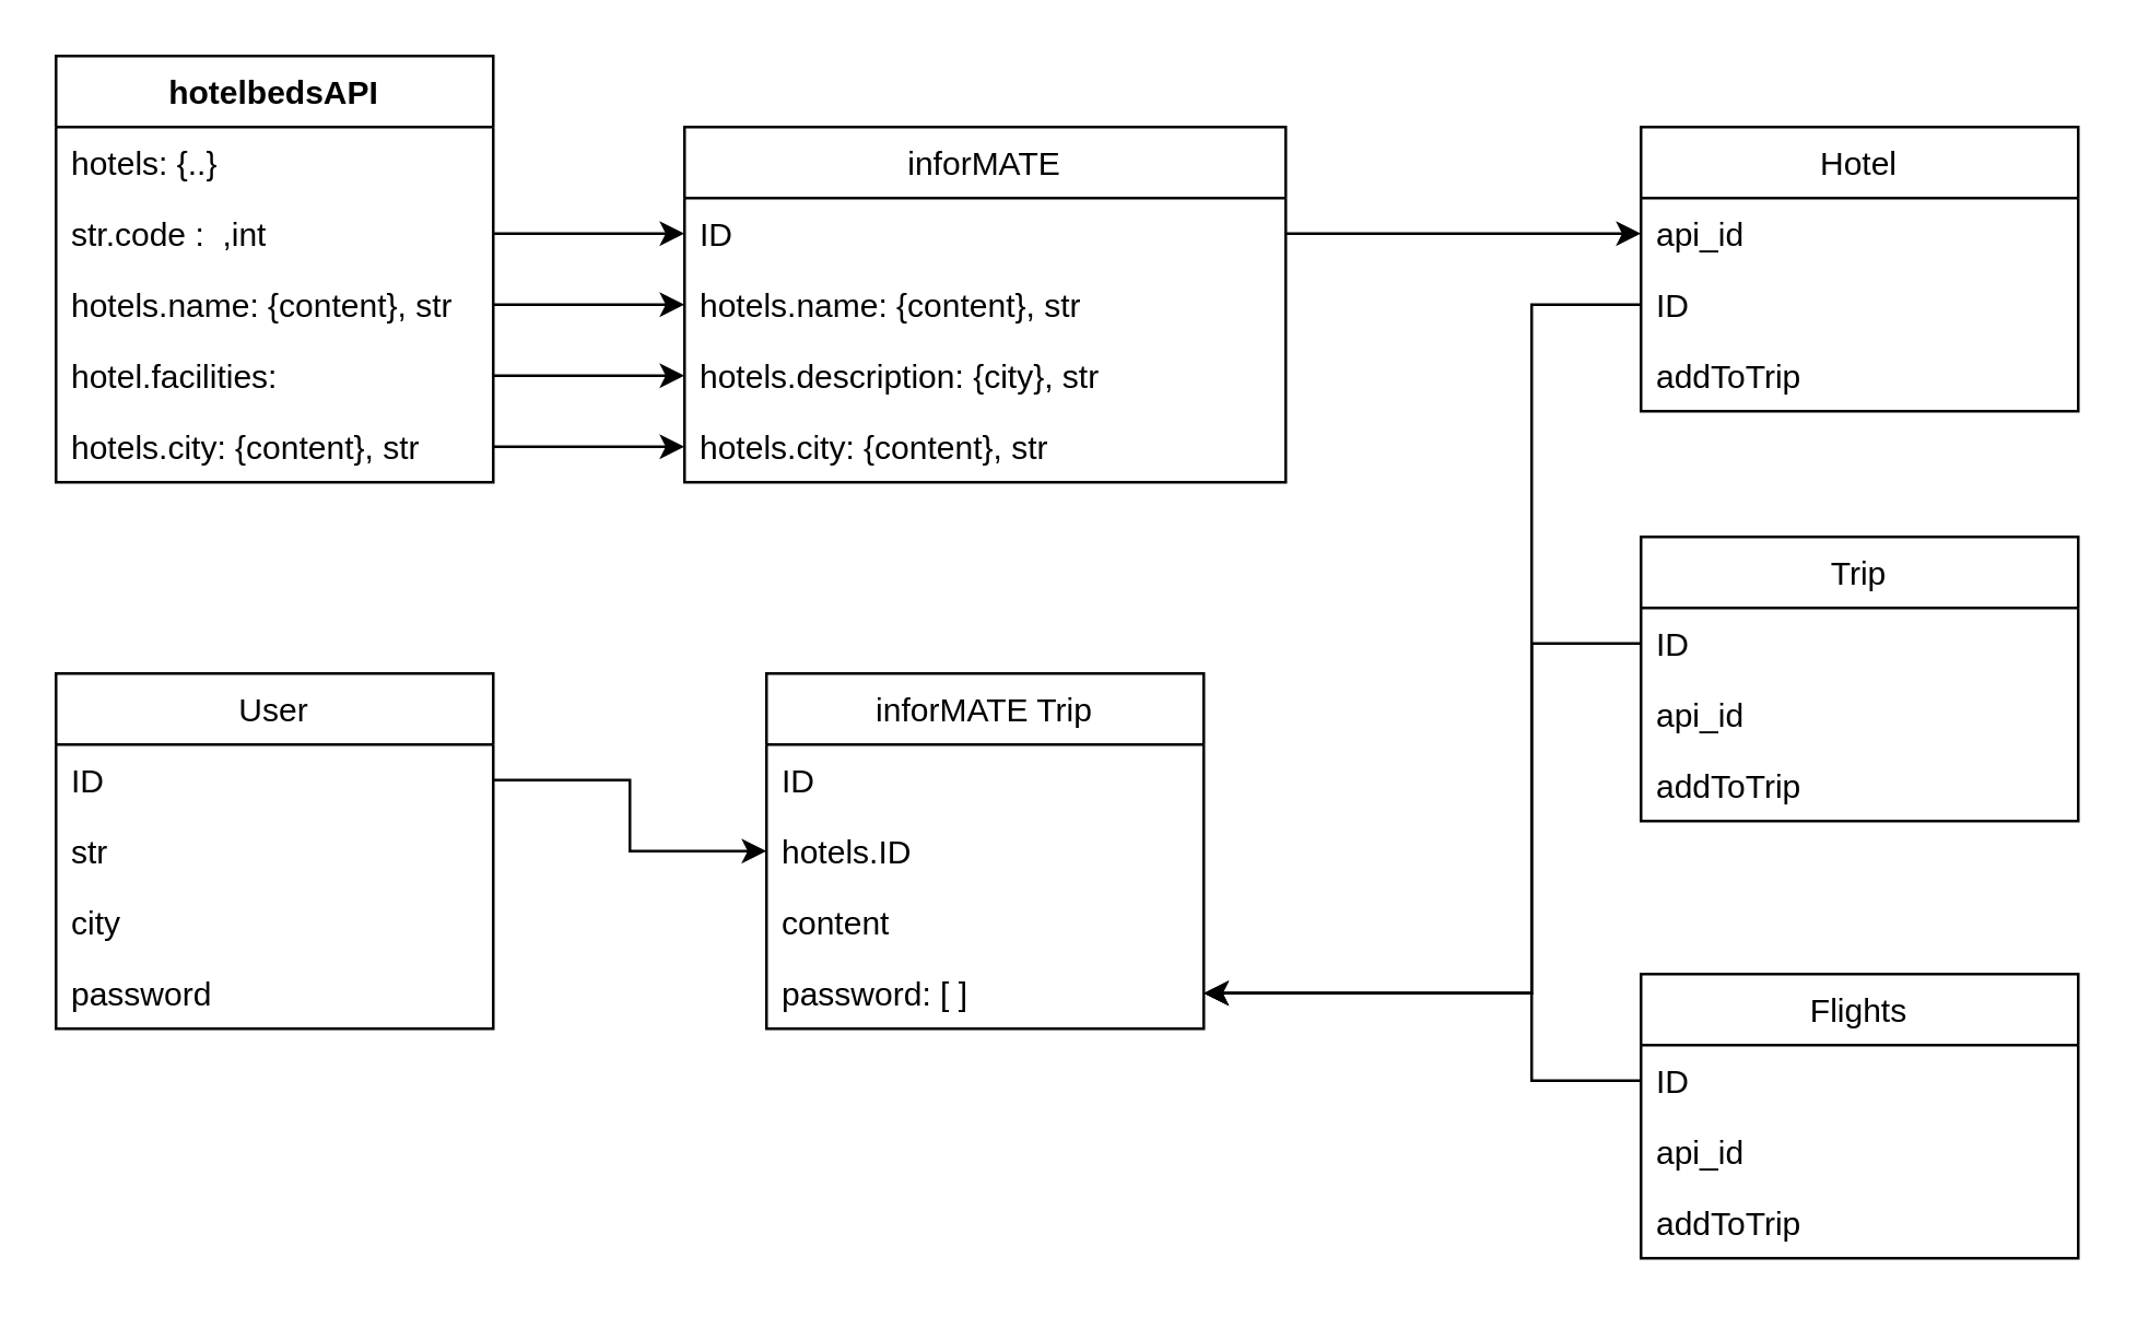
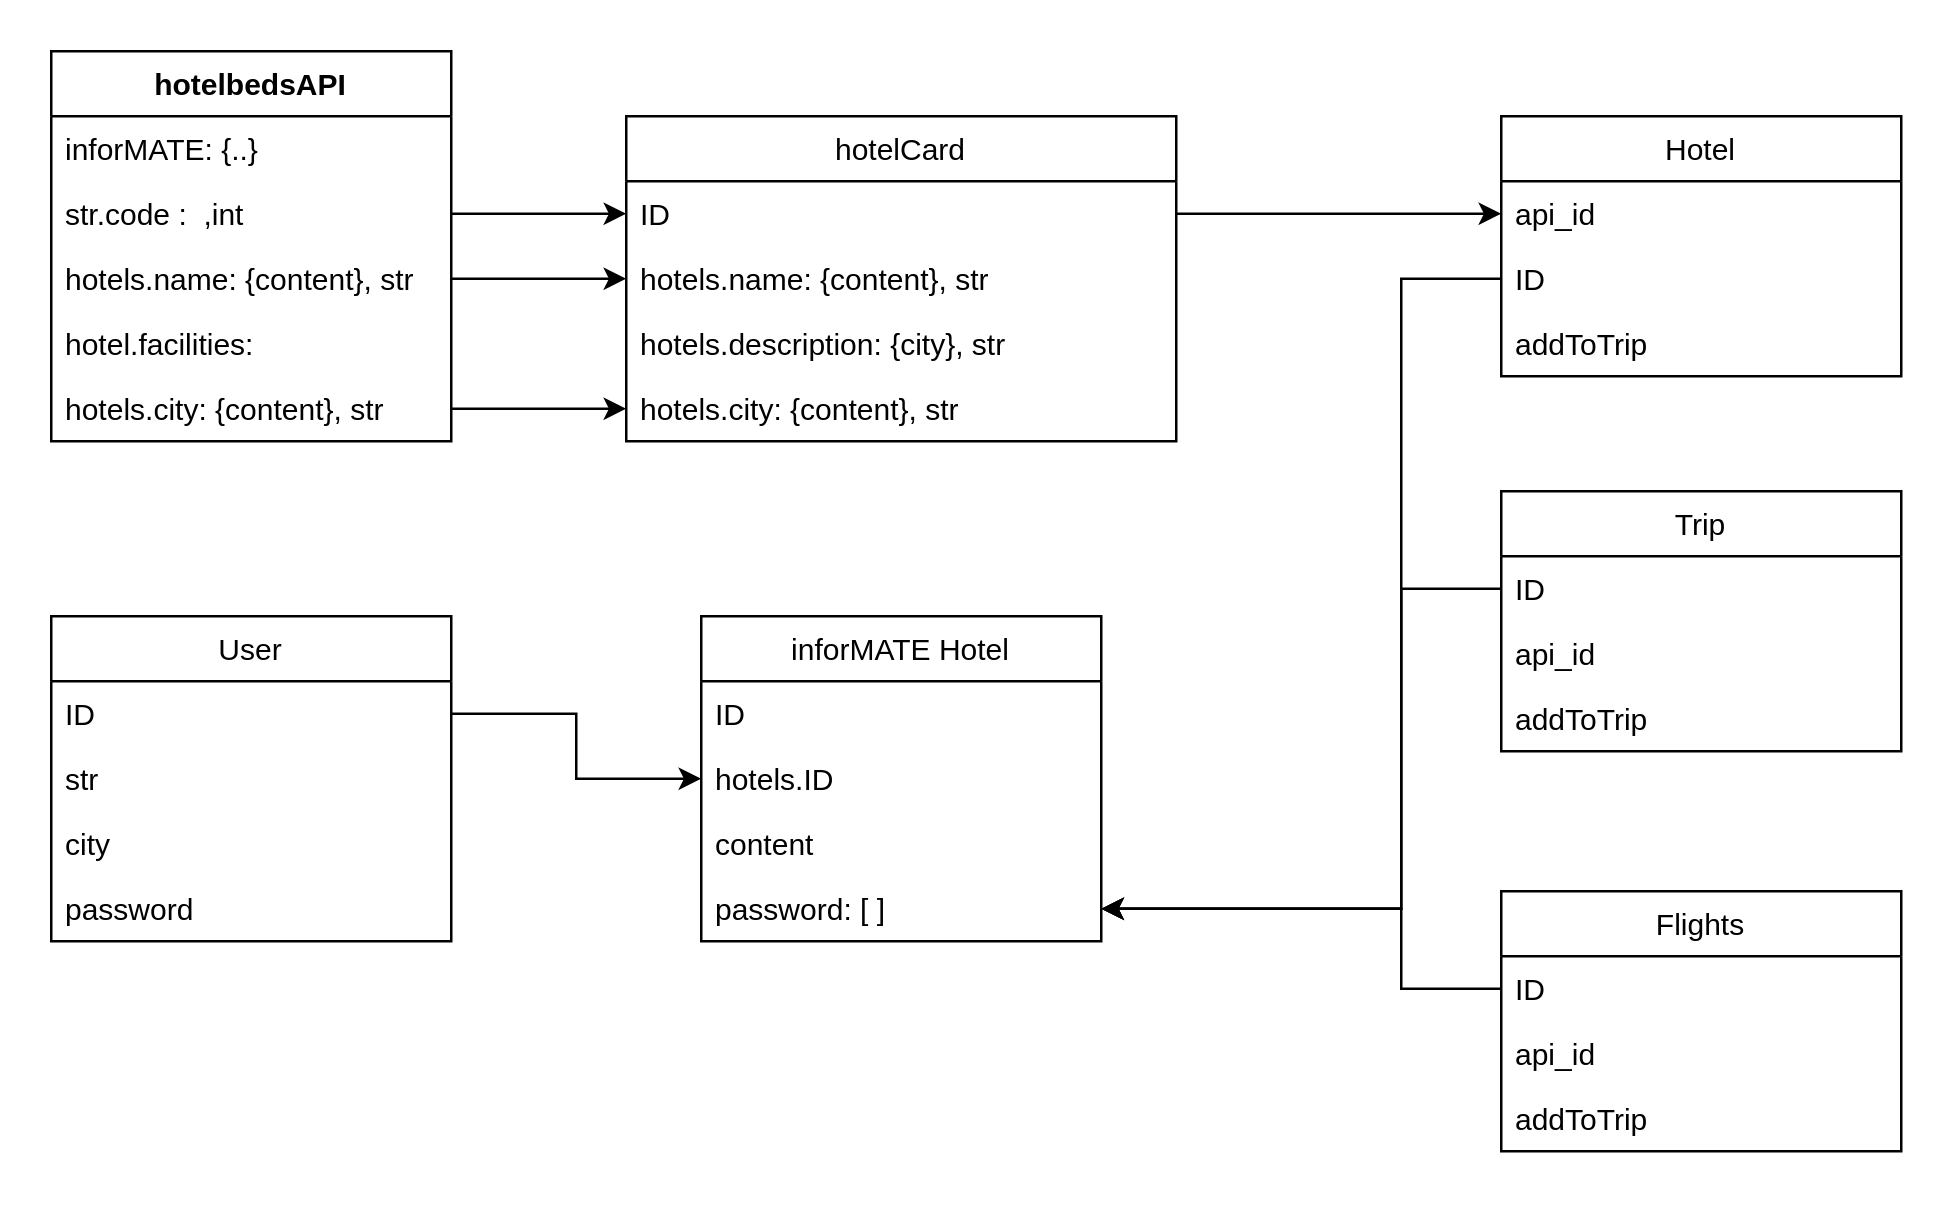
  <mxCell id="0" />
  <mxCell id="1" parent="0" />
  <mxCell id="2" style="edgeStyle=orthogonalEdgeStyle;rounded=0;orthogonalLoop=1;jettySize=auto;html=1;exitX=1;exitY=0.5;exitDx=0;exitDy=0;entryX=0;entryY=0.5;entryDx=0;entryDy=0;" edge="1" parent="1" source="5" target="10"><mxGeometry relative="1" as="geometry" /></mxCell>
  <mxCell id="3" value="hotelbedsAPI" style="swimlane;fontStyle=1;align=center;verticalAlign=top;childLayout=stackLayout;horizontal=1;startSize=26;horizontalStack=0;resizeParent=1;resizeParentMax=0;resizeLast=0;collapsible=1;marginBottom=0;swimlaneLine=1;rounded=0;shadow=0;sketch=0;" parent="1" vertex="1"><mxGeometry x="20" y="20" width="160" height="156" as="geometry" /></mxCell>
- <mxCell id="4" value="hotels: {..}" style="text;strokeColor=none;fillColor=none;align=left;verticalAlign=top;spacingLeft=4;spacingRight=4;overflow=hidden;rotatable=0;points=[[0,0.5],[1,0.5]];portConstraint=eastwest;" parent="3" vertex="1"><mxGeometry y="26" width="160" height="26" as="geometry" /></mxCell>
+ <mxCell id="4" value="inforMATE: {..}" style="text;strokeColor=none;fillColor=none;align=left;verticalAlign=top;spacingLeft=4;spacingRight=4;overflow=hidden;rotatable=0;points=[[0,0.5],[1,0.5]];portConstraint=eastwest;" parent="3" vertex="1"><mxGeometry y="26" width="160" height="26" as="geometry" /></mxCell>
  <mxCell id="5" value="str.code :  ,int" style="text;strokeColor=none;fillColor=none;align=left;verticalAlign=top;spacingLeft=4;spacingRight=4;overflow=hidden;rotatable=0;points=[[0,0.5],[1,0.5]];portConstraint=eastwest;glass=0;" parent="3" vertex="1"><mxGeometry y="52" width="160" height="26" as="geometry" /></mxCell>
  <mxCell id="6" value="hotels.name: {content}, str" style="text;strokeColor=none;fillColor=none;align=left;verticalAlign=top;spacingLeft=4;spacingRight=4;overflow=hidden;rotatable=0;points=[[0,0.5],[1,0.5]];portConstraint=eastwest;" parent="3" vertex="1"><mxGeometry y="78" width="160" height="26" as="geometry" /></mxCell>
  <mxCell id="7" value="hotel.facilities:" style="text;strokeColor=none;fillColor=none;align=left;verticalAlign=top;spacingLeft=4;spacingRight=4;overflow=hidden;rotatable=0;points=[[0,0.5],[1,0.5]];portConstraint=eastwest;" vertex="1" parent="3"><mxGeometry y="104" width="160" height="26" as="geometry" /></mxCell>
  <mxCell id="8" value="hotels.city: {content}, str" style="text;strokeColor=none;fillColor=none;align=left;verticalAlign=top;spacingLeft=4;spacingRight=4;overflow=hidden;rotatable=0;points=[[0,0.5],[1,0.5]];portConstraint=eastwest;" parent="3" vertex="1"><mxGeometry y="130" width="160" height="26" as="geometry" /></mxCell>
- <mxCell id="9" value="inforMATE" style="swimlane;fontStyle=0;childLayout=stackLayout;horizontal=1;startSize=26;fillColor=none;horizontalStack=0;resizeParent=1;resizeParentMax=0;resizeLast=0;collapsible=1;marginBottom=0;rounded=0;shadow=0;sketch=0;" parent="1" vertex="1"><mxGeometry x="250" y="46" width="220" height="130" as="geometry" /></mxCell>
+ <mxCell id="9" value="hotelCard" style="swimlane;fontStyle=0;childLayout=stackLayout;horizontal=1;startSize=26;fillColor=none;horizontalStack=0;resizeParent=1;resizeParentMax=0;resizeLast=0;collapsible=1;marginBottom=0;rounded=0;shadow=0;sketch=0;" parent="1" vertex="1"><mxGeometry x="250" y="46" width="220" height="130" as="geometry" /></mxCell>
  <mxCell id="10" value="ID" style="text;strokeColor=none;fillColor=none;align=left;verticalAlign=top;spacingLeft=4;spacingRight=4;overflow=hidden;rotatable=0;points=[[0,0.5],[1,0.5]];portConstraint=eastwest;" parent="9" vertex="1"><mxGeometry y="26" width="220" height="26" as="geometry" /></mxCell>
  <mxCell id="11" value="hotels.name: {content}, str" style="text;strokeColor=none;fillColor=none;align=left;verticalAlign=top;spacingLeft=4;spacingRight=4;overflow=hidden;rotatable=0;points=[[0,0.5],[1,0.5]];portConstraint=eastwest;" vertex="1" parent="9"><mxGeometry y="52" width="220" height="26" as="geometry" /></mxCell>
  <mxCell id="12" value="hotels.description: {city}, str" style="text;strokeColor=none;fillColor=none;align=left;verticalAlign=top;spacingLeft=4;spacingRight=4;overflow=hidden;rotatable=0;points=[[0,0.5],[1,0.5]];portConstraint=eastwest;" parent="9" vertex="1"><mxGeometry y="78" width="220" height="26" as="geometry" /></mxCell>
  <mxCell id="13" value="hotels.city: {content}, str" style="text;strokeColor=none;fillColor=none;align=left;verticalAlign=top;spacingLeft=4;spacingRight=4;overflow=hidden;rotatable=0;points=[[0,0.5],[1,0.5]];portConstraint=eastwest;" vertex="1" parent="9"><mxGeometry y="104" width="220" height="26" as="geometry" /></mxCell>
- <mxCell id="14" value="inforMATE Trip" style="swimlane;fontStyle=0;childLayout=stackLayout;horizontal=1;startSize=26;fillColor=none;horizontalStack=0;resizeParent=1;resizeParentMax=0;resizeLast=0;collapsible=1;marginBottom=0;rounded=0;shadow=0;sketch=0;" vertex="1" parent="1"><mxGeometry x="280" y="246" width="160" height="130" as="geometry" /></mxCell>
+ <mxCell id="14" value="inforMATE Hotel" style="swimlane;fontStyle=0;childLayout=stackLayout;horizontal=1;startSize=26;fillColor=none;horizontalStack=0;resizeParent=1;resizeParentMax=0;resizeLast=0;collapsible=1;marginBottom=0;rounded=0;shadow=0;sketch=0;" vertex="1" parent="1"><mxGeometry x="280" y="246" width="160" height="130" as="geometry" /></mxCell>
  <mxCell id="15" value="ID" style="text;strokeColor=none;fillColor=none;align=left;verticalAlign=top;spacingLeft=4;spacingRight=4;overflow=hidden;rotatable=0;points=[[0,0.5],[1,0.5]];portConstraint=eastwest;" vertex="1" parent="14"><mxGeometry y="26" width="160" height="26" as="geometry" /></mxCell>
  <mxCell id="16" value="hotels.ID" style="text;strokeColor=none;fillColor=none;align=left;verticalAlign=top;spacingLeft=4;spacingRight=4;overflow=hidden;rotatable=0;points=[[0,0.5],[1,0.5]];portConstraint=eastwest;" vertex="1" parent="14"><mxGeometry y="52" width="160" height="26" as="geometry" /></mxCell>
  <mxCell id="17" value="content" style="text;strokeColor=none;fillColor=none;align=left;verticalAlign=top;spacingLeft=4;spacingRight=4;overflow=hidden;rotatable=0;points=[[0,0.5],[1,0.5]];portConstraint=eastwest;" vertex="1" parent="14"><mxGeometry y="78" width="160" height="26" as="geometry" /></mxCell>
  <mxCell id="18" value="password: [ ]" style="text;strokeColor=none;fillColor=none;align=left;verticalAlign=top;spacingLeft=4;spacingRight=4;overflow=hidden;rotatable=0;points=[[0,0.5],[1,0.5]];portConstraint=eastwest;" vertex="1" parent="14"><mxGeometry y="104" width="160" height="26" as="geometry" /></mxCell>
  <mxCell id="19" value="Hotel" style="swimlane;fontStyle=0;childLayout=stackLayout;horizontal=1;startSize=26;fillColor=none;horizontalStack=0;resizeParent=1;resizeParentMax=0;resizeLast=0;collapsible=1;marginBottom=0;rounded=0;shadow=0;sketch=0;" vertex="1" parent="1"><mxGeometry x="600" y="46" width="160" height="104" as="geometry" /></mxCell>
  <mxCell id="20" value="api_id" style="text;strokeColor=none;fillColor=none;align=left;verticalAlign=top;spacingLeft=4;spacingRight=4;overflow=hidden;rotatable=0;points=[[0,0.5],[1,0.5]];portConstraint=eastwest;" vertex="1" parent="19"><mxGeometry y="26" width="160" height="26" as="geometry" /></mxCell>
  <mxCell id="21" value="ID" style="text;strokeColor=none;fillColor=none;align=left;verticalAlign=top;spacingLeft=4;spacingRight=4;overflow=hidden;rotatable=0;points=[[0,0.5],[1,0.5]];portConstraint=eastwest;" vertex="1" parent="19"><mxGeometry y="52" width="160" height="26" as="geometry" /></mxCell>
  <mxCell id="22" value="addToTrip" style="text;strokeColor=none;fillColor=none;align=left;verticalAlign=top;spacingLeft=4;spacingRight=4;overflow=hidden;rotatable=0;points=[[0,0.5],[1,0.5]];portConstraint=eastwest;" vertex="1" parent="19"><mxGeometry y="78" width="160" height="26" as="geometry" /></mxCell>
  <mxCell id="23" value="Trip" style="swimlane;fontStyle=0;childLayout=stackLayout;horizontal=1;startSize=26;fillColor=none;horizontalStack=0;resizeParent=1;resizeParentMax=0;resizeLast=0;collapsible=1;marginBottom=0;rounded=0;shadow=0;sketch=0;" vertex="1" parent="1"><mxGeometry x="600" y="196" width="160" height="104" as="geometry" /></mxCell>
  <mxCell id="24" value="ID" style="text;strokeColor=none;fillColor=none;align=left;verticalAlign=top;spacingLeft=4;spacingRight=4;overflow=hidden;rotatable=0;points=[[0,0.5],[1,0.5]];portConstraint=eastwest;" vertex="1" parent="23"><mxGeometry y="26" width="160" height="26" as="geometry" /></mxCell>
  <mxCell id="25" value="api_id" style="text;strokeColor=none;fillColor=none;align=left;verticalAlign=top;spacingLeft=4;spacingRight=4;overflow=hidden;rotatable=0;points=[[0,0.5],[1,0.5]];portConstraint=eastwest;" vertex="1" parent="23"><mxGeometry y="52" width="160" height="26" as="geometry" /></mxCell>
  <mxCell id="26" value="addToTrip" style="text;strokeColor=none;fillColor=none;align=left;verticalAlign=top;spacingLeft=4;spacingRight=4;overflow=hidden;rotatable=0;points=[[0,0.5],[1,0.5]];portConstraint=eastwest;" vertex="1" parent="23"><mxGeometry y="78" width="160" height="26" as="geometry" /></mxCell>
  <mxCell id="27" value="Flights" style="swimlane;fontStyle=0;childLayout=stackLayout;horizontal=1;startSize=26;fillColor=none;horizontalStack=0;resizeParent=1;resizeParentMax=0;resizeLast=0;collapsible=1;marginBottom=0;rounded=0;shadow=0;sketch=0;" vertex="1" parent="1"><mxGeometry x="600" y="356" width="160" height="104" as="geometry" /></mxCell>
  <mxCell id="28" value="ID" style="text;strokeColor=none;fillColor=none;align=left;verticalAlign=top;spacingLeft=4;spacingRight=4;overflow=hidden;rotatable=0;points=[[0,0.5],[1,0.5]];portConstraint=eastwest;" vertex="1" parent="27"><mxGeometry y="26" width="160" height="26" as="geometry" /></mxCell>
  <mxCell id="29" value="api_id" style="text;strokeColor=none;fillColor=none;align=left;verticalAlign=top;spacingLeft=4;spacingRight=4;overflow=hidden;rotatable=0;points=[[0,0.5],[1,0.5]];portConstraint=eastwest;" vertex="1" parent="27"><mxGeometry y="52" width="160" height="26" as="geometry" /></mxCell>
  <mxCell id="30" value="addToTrip" style="text;strokeColor=none;fillColor=none;align=left;verticalAlign=top;spacingLeft=4;spacingRight=4;overflow=hidden;rotatable=0;points=[[0,0.5],[1,0.5]];portConstraint=eastwest;" vertex="1" parent="27"><mxGeometry y="78" width="160" height="26" as="geometry" /></mxCell>
  <mxCell id="31" style="edgeStyle=orthogonalEdgeStyle;rounded=0;orthogonalLoop=1;jettySize=auto;html=1;exitX=1;exitY=0.5;exitDx=0;exitDy=0;entryX=0;entryY=0.5;entryDx=0;entryDy=0;" edge="1" parent="1" source="6" target="11"><mxGeometry relative="1" as="geometry" /></mxCell>
- <mxCell id="32" style="edgeStyle=orthogonalEdgeStyle;rounded=0;orthogonalLoop=1;jettySize=auto;html=1;exitX=1;exitY=0.5;exitDx=0;exitDy=0;" edge="1" parent="1" source="7" target="12"><mxGeometry relative="1" as="geometry" /></mxCell>
  <mxCell id="33" style="edgeStyle=orthogonalEdgeStyle;rounded=0;orthogonalLoop=1;jettySize=auto;html=1;exitX=1;exitY=0.5;exitDx=0;exitDy=0;entryX=0;entryY=0.5;entryDx=0;entryDy=0;" edge="1" parent="1" source="8" target="13"><mxGeometry relative="1" as="geometry" /></mxCell>
  <mxCell id="34" value="User" style="swimlane;fontStyle=0;childLayout=stackLayout;horizontal=1;startSize=26;fillColor=none;horizontalStack=0;resizeParent=1;resizeParentMax=0;resizeLast=0;collapsible=1;marginBottom=0;rounded=0;shadow=0;sketch=0;" vertex="1" parent="1"><mxGeometry x="20" y="246" width="160" height="130" as="geometry" /></mxCell>
  <mxCell id="35" value="ID" style="text;strokeColor=none;fillColor=none;align=left;verticalAlign=top;spacingLeft=4;spacingRight=4;overflow=hidden;rotatable=0;points=[[0,0.5],[1,0.5]];portConstraint=eastwest;" vertex="1" parent="34"><mxGeometry y="26" width="160" height="26" as="geometry" /></mxCell>
  <mxCell id="36" value="str" style="text;strokeColor=none;fillColor=none;align=left;verticalAlign=top;spacingLeft=4;spacingRight=4;overflow=hidden;rotatable=0;points=[[0,0.5],[1,0.5]];portConstraint=eastwest;" vertex="1" parent="34"><mxGeometry y="52" width="160" height="26" as="geometry" /></mxCell>
  <mxCell id="37" value="city" style="text;strokeColor=none;fillColor=none;align=left;verticalAlign=top;spacingLeft=4;spacingRight=4;overflow=hidden;rotatable=0;points=[[0,0.5],[1,0.5]];portConstraint=eastwest;" vertex="1" parent="34"><mxGeometry y="78" width="160" height="26" as="geometry" /></mxCell>
  <mxCell id="38" value="password" style="text;strokeColor=none;fillColor=none;align=left;verticalAlign=top;spacingLeft=4;spacingRight=4;overflow=hidden;rotatable=0;points=[[0,0.5],[1,0.5]];portConstraint=eastwest;" vertex="1" parent="34"><mxGeometry y="104" width="160" height="26" as="geometry" /></mxCell>
  <mxCell id="39" style="edgeStyle=orthogonalEdgeStyle;rounded=0;orthogonalLoop=1;jettySize=auto;html=1;exitX=1;exitY=0.5;exitDx=0;exitDy=0;entryX=0;entryY=0.5;entryDx=0;entryDy=0;" edge="1" parent="1" source="35" target="16"><mxGeometry relative="1" as="geometry" /></mxCell>
  <mxCell id="40" style="edgeStyle=orthogonalEdgeStyle;rounded=0;orthogonalLoop=1;jettySize=auto;html=1;exitX=1;exitY=0.5;exitDx=0;exitDy=0;entryX=0;entryY=0.5;entryDx=0;entryDy=0;" edge="1" parent="1" source="10" target="20"><mxGeometry relative="1" as="geometry" /></mxCell>
  <mxCell id="41" style="edgeStyle=orthogonalEdgeStyle;rounded=0;orthogonalLoop=1;jettySize=auto;html=1;exitX=0;exitY=0.5;exitDx=0;exitDy=0;entryX=1;entryY=0.5;entryDx=0;entryDy=0;" edge="1" parent="1" source="21" target="18"><mxGeometry relative="1" as="geometry"><Array as="points"><mxPoint x="560" y="111" /><mxPoint x="560" y="363" /></Array></mxGeometry></mxCell>
  <mxCell id="42" style="edgeStyle=orthogonalEdgeStyle;rounded=0;orthogonalLoop=1;jettySize=auto;html=1;exitX=0;exitY=0.5;exitDx=0;exitDy=0;entryX=1;entryY=0.5;entryDx=0;entryDy=0;" edge="1" parent="1" source="28" target="18"><mxGeometry relative="1" as="geometry"><Array as="points"><mxPoint x="560" y="395" /><mxPoint x="560" y="363" /></Array></mxGeometry></mxCell>
  <mxCell id="43" style="edgeStyle=orthogonalEdgeStyle;rounded=0;orthogonalLoop=1;jettySize=auto;html=1;exitX=0;exitY=0.5;exitDx=0;exitDy=0;entryX=1;entryY=0.5;entryDx=0;entryDy=0;" edge="1" parent="1" source="24" target="18"><mxGeometry relative="1" as="geometry"><Array as="points"><mxPoint x="560" y="235" /><mxPoint x="560" y="363" /></Array></mxGeometry></mxCell>
